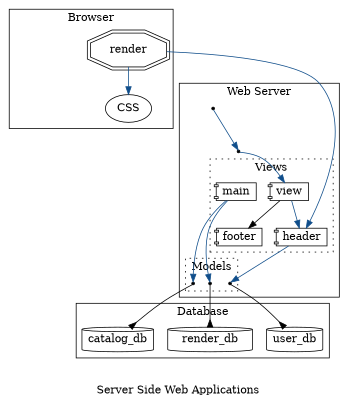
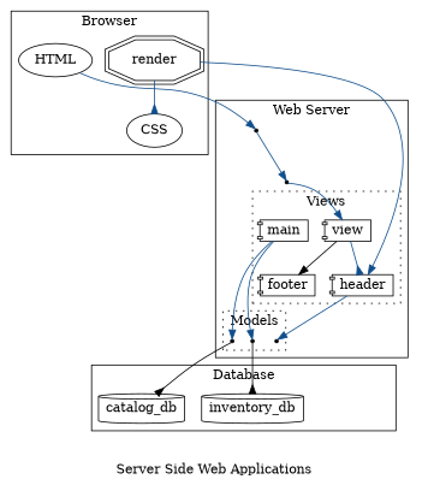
  digraph {
    label="Server Side Web Applications"
    node [shape=point]
    edge [color=dodgerblue4]
    user_model
    catalog_model
    inventory_model
    view [height=0.15 shape=component width=0.2]
    header [height=0.15 shape=component width=0.2]
    main [height=0.15 shape=component width=0.2]
    footer [height=0.15 shape=component width=0.2]
    router
    controller
    render [shape=doubleoctagon]
    n11 [label=CSS shape=ellipse]
-   user_db [height=0.15 shape=cylinder width=0.2]
+   n12 [label=HTML shape=ellipse]
    catalog_db [height=0.15 shape=cylinder width=0.2]
-   inventory_db [height=0.15 shape=cylinder width=0.2 label=render_db]
+   inventory_db [height=0.15 shape=cylinder width=0.2]
    subgraph cluster_1 {
      label="Web Server"
      router
      controller
      subgraph cluster_2 {
        label=Models
        style=dotted
        user_model
        catalog_model
        inventory_model
      }
      subgraph cluster_3 {
        label=Views
        style=dotted
        view
        header
        main
        footer
      }
    }
    subgraph cluster_4 {
      label=Browser
      render
      n11
+     n12
    }
    subgraph cluster_5 {
      label=Database
-     user_db
      catalog_db
      inventory_db
    }
-   user_model -> user_db [arrowhead=inv color=black]
    catalog_model -> catalog_db [arrowhead=inv color=black]
    inventory_model -> inventory_db [arrowhead=inv color=black]
-   view -> header
+   view -> header [arrowhead=inv]
    view -> footer [color=black]
    header -> user_model
    main -> catalog_model
    main -> inventory_model
    router -> controller
    controller -> view
    render -> header
-   render -> n11
+   render -> n11 [arrowhead=inv]
+   n12 -> router
  }
